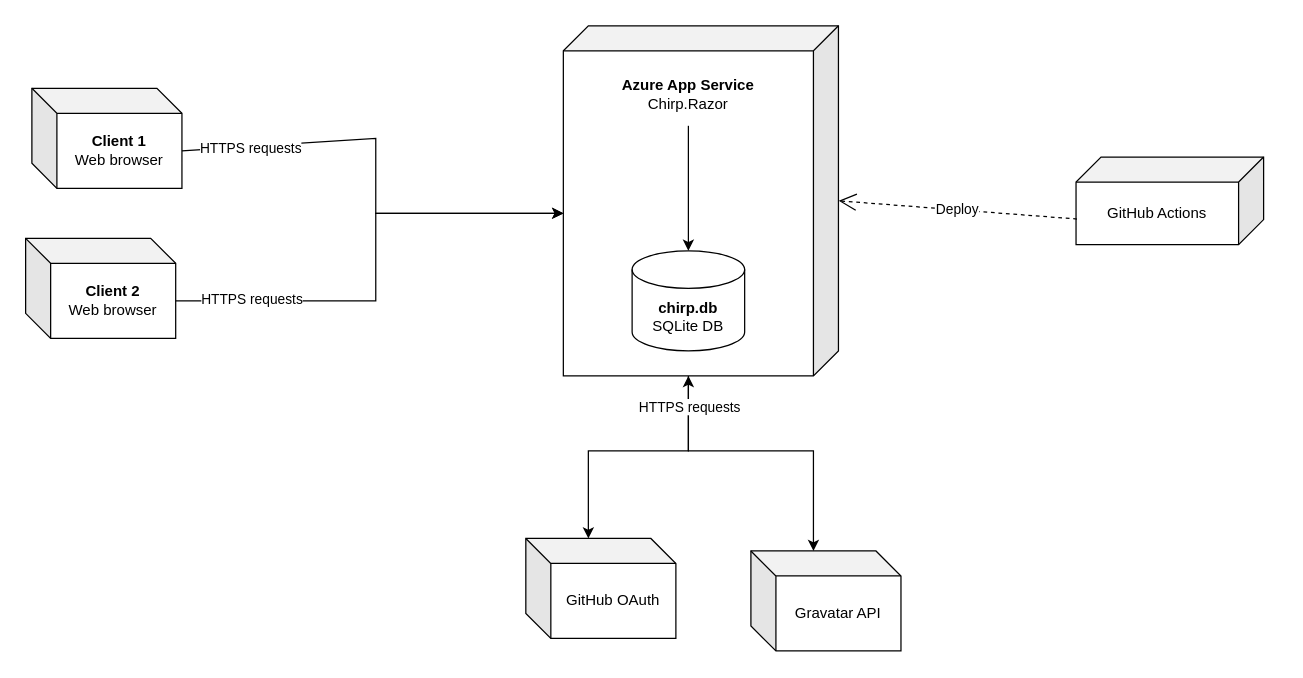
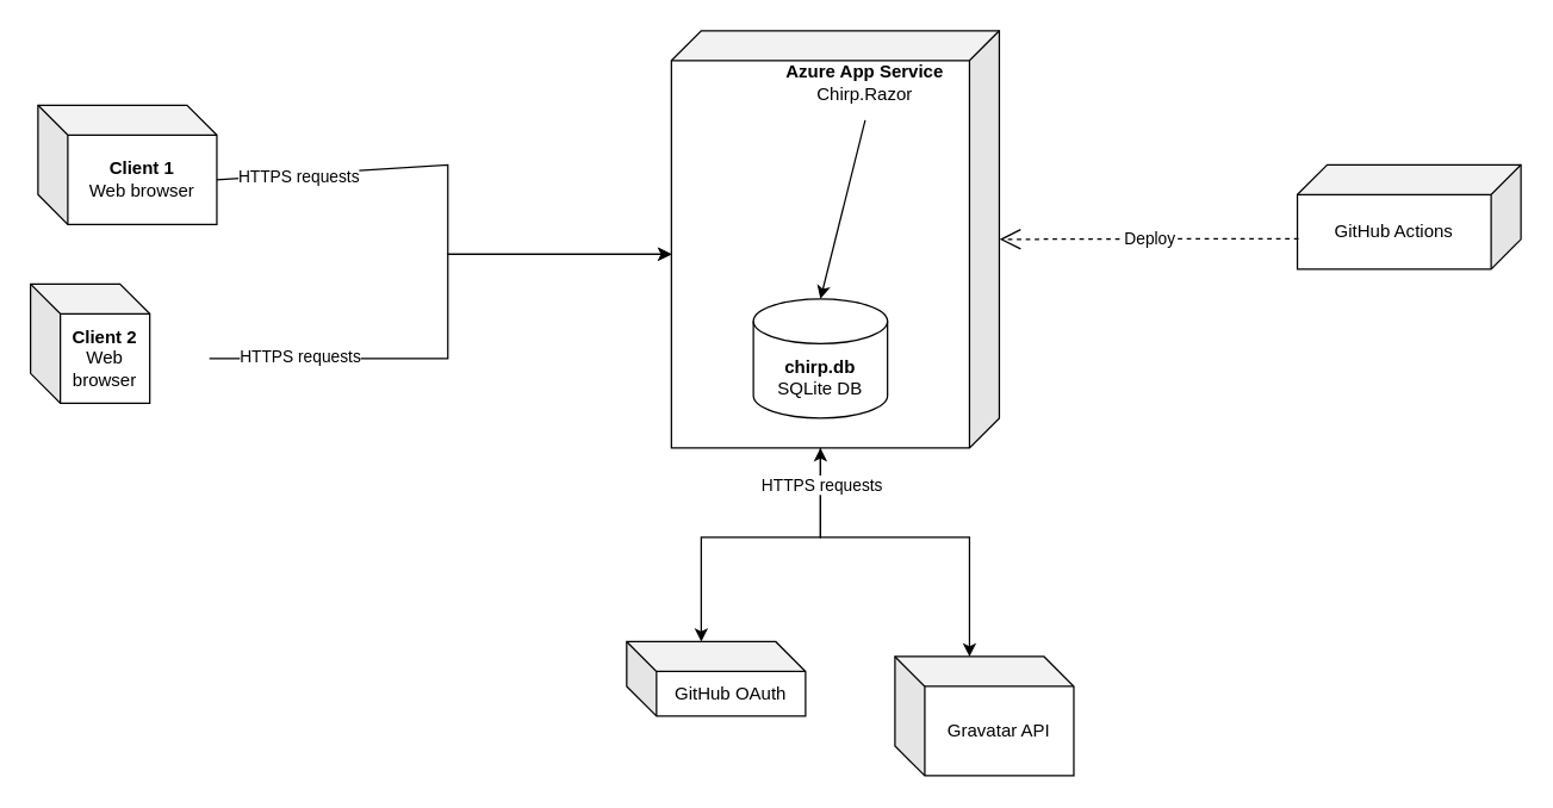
  <mxCell id="0" />
  <mxCell id="1" parent="0" />
  <mxCell id="2" value="" style="shape=cube;whiteSpace=wrap;html=1;boundedLbl=1;backgroundOutline=1;darkOpacity=0.05;darkOpacity2=0.1;flipH=1;" parent="1" vertex="1"><mxGeometry x="450" y="20" width="220" height="280" as="geometry" /></mxCell>
  <mxCell id="3" value="&lt;div&gt;&lt;b&gt;chirp.db&lt;/b&gt;&lt;/div&gt;SQLite DB" style="shape=cylinder3;whiteSpace=wrap;html=1;boundedLbl=1;backgroundOutline=1;size=15;" parent="1" vertex="1"><mxGeometry x="505" y="200" width="90" height="80" as="geometry" /></mxCell>
  <mxCell id="4" value="&lt;b&gt;Client 1&lt;/b&gt;&lt;div&gt;Web browser&lt;/div&gt;" style="shape=cube;whiteSpace=wrap;html=1;boundedLbl=1;backgroundOutline=1;darkOpacity=0.05;darkOpacity2=0.1;" parent="1" vertex="1"><mxGeometry x="25" y="70" width="120" height="80" as="geometry" /></mxCell>
- <mxCell id="5" value="&lt;b&gt;Client 2&lt;/b&gt;&lt;div&gt;Web browser&lt;/div&gt;" style="shape=cube;whiteSpace=wrap;html=1;boundedLbl=1;backgroundOutline=1;darkOpacity=0.05;darkOpacity2=0.1;" parent="1" vertex="1"><mxGeometry x="20" y="190" width="120" height="80" as="geometry" /></mxCell>
- <mxCell id="6" value="GitHub Actions" style="shape=cube;whiteSpace=wrap;html=1;boundedLbl=1;backgroundOutline=1;darkOpacity=0.05;darkOpacity2=0.1;flipH=1;" parent="1" vertex="1"><mxGeometry x="860" y="125" width="150" height="70" as="geometry" /></mxCell>
+ <mxCell id="5" value="&lt;b&gt;Client 2&lt;/b&gt;&lt;div&gt;Web browser&lt;/div&gt;" style="shape=cube;whiteSpace=wrap;html=1;boundedLbl=1;backgroundOutline=1;darkOpacity=0.05;darkOpacity2=0.1;" parent="1" vertex="1"><mxGeometry x="20" y="190" width="80" height="80" as="geometry" /></mxCell>
+ <mxCell id="6" value="GitHub Actions" style="shape=cube;whiteSpace=wrap;html=1;boundedLbl=1;backgroundOutline=1;darkOpacity=0.05;darkOpacity2=0.1;flipH=1;" parent="1" vertex="1"><mxGeometry x="870" y="110" width="150" height="70" as="geometry" /></mxCell>
  <mxCell id="7" value="" style="endArrow=classic;html=1;rounded=0;exitX=0;exitY=0;exitDx=120;exitDy=50;exitPerimeter=0;entryX=0;entryY=0;entryDx=220;entryDy=150;entryPerimeter=0;strokeColor=default;" parent="1" source="4" target="2" edge="1"><mxGeometry width="50" height="50" relative="1" as="geometry"><mxPoint x="500" y="190" as="sourcePoint" /><mxPoint x="550" y="140" as="targetPoint" /><Array as="points"><mxPoint x="300" y="110" /><mxPoint x="300" y="170" /></Array></mxGeometry></mxCell>
  <mxCell id="8" value="HTTPS requests" style="edgeLabel;html=1;align=center;verticalAlign=middle;resizable=0;points=[];" parent="7" vertex="1" connectable="0"><mxGeometry x="-0.698" y="-1" relative="1" as="geometry"><mxPoint as="offset" /></mxGeometry></mxCell>
  <mxCell id="9" value="" style="endArrow=classic;html=1;rounded=0;exitX=0;exitY=0;exitDx=120;exitDy=50;exitPerimeter=0;strokeColor=default;" parent="1" source="5" edge="1"><mxGeometry width="50" height="50" relative="1" as="geometry"><mxPoint x="500" y="190" as="sourcePoint" /><mxPoint x="450" y="170" as="targetPoint" /><Array as="points"><mxPoint x="300" y="240" /><mxPoint x="300" y="170" /></Array></mxGeometry></mxCell>
  <mxCell id="10" value="HTTPS requests" style="edgeLabel;html=1;align=center;verticalAlign=middle;resizable=0;points=[];" parent="9" vertex="1" connectable="0"><mxGeometry x="-0.848" y="2" relative="1" as="geometry"><mxPoint x="31" as="offset" /></mxGeometry></mxCell>
- <mxCell id="11" value="GitHub OAuth" style="shape=cube;whiteSpace=wrap;html=1;boundedLbl=1;backgroundOutline=1;darkOpacity=0.05;darkOpacity2=0.1;" parent="1" vertex="1"><mxGeometry x="420" y="430" width="120" height="80" as="geometry" /></mxCell>
- <mxCell id="12" value="&lt;b&gt;Azure App Service&lt;/b&gt;&lt;div&gt;Chirp.Razor&lt;/div&gt;" style="text;html=1;align=center;verticalAlign=middle;whiteSpace=wrap;rounded=0;" parent="1" vertex="1"><mxGeometry x="470" y="50" width="160" height="50" as="geometry" /></mxCell>
+ <mxCell id="11" value="GitHub OAuth" style="shape=cube;whiteSpace=wrap;html=1;boundedLbl=1;backgroundOutline=1;darkOpacity=0.05;darkOpacity2=0.1;" parent="1" vertex="1"><mxGeometry x="420" y="430" width="120" height="50" as="geometry" /></mxCell>
+ <mxCell id="12" value="&lt;b&gt;Azure App Service&lt;/b&gt;&lt;div&gt;Chirp.Razor&lt;/div&gt;" style="text;html=1;align=center;verticalAlign=middle;whiteSpace=wrap;rounded=0;" parent="1" vertex="1"><mxGeometry x="500" y="30" width="160" height="50" as="geometry" /></mxCell>
  <mxCell id="13" value="Gravatar API" style="shape=cube;whiteSpace=wrap;html=1;boundedLbl=1;backgroundOutline=1;darkOpacity=0.05;darkOpacity2=0.1;" parent="1" vertex="1"><mxGeometry x="600" y="440" width="120" height="80" as="geometry" /></mxCell>
  <mxCell id="14" value="Deploy" style="endArrow=open;endSize=12;dashed=1;html=1;rounded=0;exitX=0.995;exitY=0.708;exitDx=0;exitDy=0;exitPerimeter=0;entryX=-0.001;entryY=0.5;entryDx=0;entryDy=0;entryPerimeter=0;" parent="1" source="6" target="2" edge="1"><mxGeometry width="160" relative="1" as="geometry"><mxPoint x="740" y="270" as="sourcePoint" /><mxPoint x="900" y="270" as="targetPoint" /></mxGeometry></mxCell>
  <mxCell id="15" value="" style="endArrow=classic;html=1;rounded=0;exitX=0;exitY=0;exitDx=120;exitDy=280;exitPerimeter=0;entryX=0;entryY=0;entryDx=50;entryDy=0;entryPerimeter=0;startArrow=classic;startFill=1;" parent="1" source="2" target="11" edge="1"><mxGeometry width="50" height="50" relative="1" as="geometry"><mxPoint x="540" y="350" as="sourcePoint" /><mxPoint x="490" y="400" as="targetPoint" /><Array as="points"><mxPoint x="550" y="360" /><mxPoint x="470" y="360" /></Array></mxGeometry></mxCell>
  <mxCell id="16" value="" style="endArrow=classic;html=1;rounded=0;exitX=0;exitY=0;exitDx=120;exitDy=280;exitPerimeter=0;entryX=0;entryY=0;entryDx=50;entryDy=0;entryPerimeter=0;" parent="1" source="2" target="13" edge="1"><mxGeometry width="50" height="50" relative="1" as="geometry"><mxPoint x="560" y="310" as="sourcePoint" /><mxPoint x="480" y="440" as="targetPoint" /><Array as="points"><mxPoint x="550" y="360" /><mxPoint x="650" y="360" /></Array></mxGeometry></mxCell>
  <mxCell id="17" value="HTTPS requests" style="edgeLabel;html=1;align=center;verticalAlign=middle;resizable=0;points=[];" parent="16" vertex="1" connectable="0"><mxGeometry x="-0.803" relative="1" as="geometry"><mxPoint as="offset" /></mxGeometry></mxCell>
  <mxCell id="18" value="" style="endArrow=classic;html=1;rounded=0;exitX=0.5;exitY=1;exitDx=0;exitDy=0;entryX=0.5;entryY=0;entryDx=0;entryDy=0;entryPerimeter=0;" parent="1" source="12" target="3" edge="1"><mxGeometry width="50" height="50" relative="1" as="geometry"><mxPoint x="460" y="270" as="sourcePoint" /><mxPoint x="510" y="220" as="targetPoint" /></mxGeometry></mxCell>
